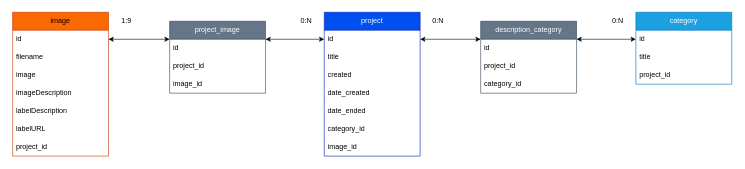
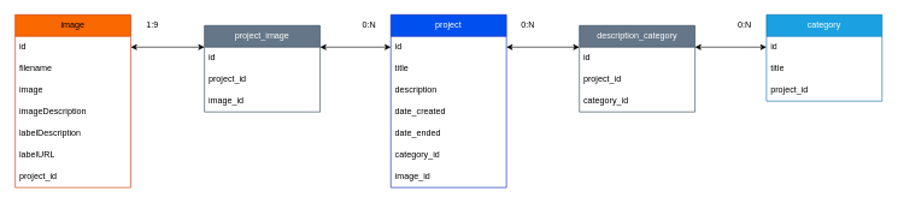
  <mxCell id="0" />
  <mxCell id="1" parent="0" />
  <mxCell id="2" value="project" style="swimlane;fontStyle=0;childLayout=stackLayout;horizontal=1;startSize=30;horizontalStack=0;resizeParent=1;resizeParentMax=0;resizeLast=0;collapsible=1;marginBottom=0;whiteSpace=wrap;html=1;rounded=0;fillColor=#0050ef;fontColor=#ffffff;strokeColor=#001DBC;" vertex="1" parent="1"><mxGeometry x="540" y="20" width="160" height="240" as="geometry" /></mxCell>
  <mxCell id="3" value="id" style="text;strokeColor=none;fillColor=none;align=left;verticalAlign=middle;spacingLeft=4;spacingRight=4;overflow=hidden;points=[[0,0.5],[1,0.5]];portConstraint=eastwest;rotatable=0;whiteSpace=wrap;html=1;" vertex="1" parent="2"><mxGeometry y="30" width="160" height="30" as="geometry" /></mxCell>
  <mxCell id="4" value="title" style="text;strokeColor=none;fillColor=none;align=left;verticalAlign=middle;spacingLeft=4;spacingRight=4;overflow=hidden;points=[[0,0.5],[1,0.5]];portConstraint=eastwest;rotatable=0;whiteSpace=wrap;html=1;" vertex="1" parent="2"><mxGeometry y="60" width="160" height="30" as="geometry" /></mxCell>
- <mxCell id="5" value="created" style="text;strokeColor=none;fillColor=none;align=left;verticalAlign=middle;spacingLeft=4;spacingRight=4;overflow=hidden;points=[[0,0.5],[1,0.5]];portConstraint=eastwest;rotatable=0;whiteSpace=wrap;html=1;" vertex="1" parent="2"><mxGeometry y="90" width="160" height="30" as="geometry" /></mxCell>
+ <mxCell id="5" value="description" style="text;strokeColor=none;fillColor=none;align=left;verticalAlign=middle;spacingLeft=4;spacingRight=4;overflow=hidden;points=[[0,0.5],[1,0.5]];portConstraint=eastwest;rotatable=0;whiteSpace=wrap;html=1;" vertex="1" parent="2"><mxGeometry y="90" width="160" height="30" as="geometry" /></mxCell>
  <mxCell id="6" value="date_created&amp;nbsp;" style="text;strokeColor=none;fillColor=none;align=left;verticalAlign=middle;spacingLeft=4;spacingRight=4;overflow=hidden;points=[[0,0.5],[1,0.5]];portConstraint=eastwest;rotatable=0;whiteSpace=wrap;html=1;" vertex="1" parent="2"><mxGeometry y="120" width="160" height="30" as="geometry" /></mxCell>
  <mxCell id="7" value="date_ended" style="text;strokeColor=none;fillColor=none;align=left;verticalAlign=middle;spacingLeft=4;spacingRight=4;overflow=hidden;points=[[0,0.5],[1,0.5]];portConstraint=eastwest;rotatable=0;whiteSpace=wrap;html=1;" vertex="1" parent="2"><mxGeometry y="150" width="160" height="30" as="geometry" /></mxCell>
  <mxCell id="8" value="category_id" style="text;strokeColor=none;fillColor=none;align=left;verticalAlign=middle;spacingLeft=4;spacingRight=4;overflow=hidden;points=[[0,0.5],[1,0.5]];portConstraint=eastwest;rotatable=0;whiteSpace=wrap;html=1;" vertex="1" parent="2"><mxGeometry y="180" width="160" height="30" as="geometry" /></mxCell>
  <mxCell id="9" value="image_id" style="text;strokeColor=none;fillColor=none;align=left;verticalAlign=middle;spacingLeft=4;spacingRight=4;overflow=hidden;points=[[0,0.5],[1,0.5]];portConstraint=eastwest;rotatable=0;whiteSpace=wrap;html=1;" vertex="1" parent="2"><mxGeometry y="210" width="160" height="30" as="geometry" /></mxCell>
  <mxCell id="10" value="category" style="swimlane;fontStyle=0;childLayout=stackLayout;horizontal=1;startSize=30;horizontalStack=0;resizeParent=1;resizeParentMax=0;resizeLast=0;collapsible=1;marginBottom=0;whiteSpace=wrap;html=1;fillColor=#1ba1e2;fontColor=#ffffff;strokeColor=#006EAF;" vertex="1" parent="1"><mxGeometry x="1060" y="20" width="160" height="120" as="geometry" /></mxCell>
  <mxCell id="11" value="id" style="text;strokeColor=none;fillColor=none;align=left;verticalAlign=middle;spacingLeft=4;spacingRight=4;overflow=hidden;points=[[0,0.5],[1,0.5]];portConstraint=eastwest;rotatable=0;whiteSpace=wrap;html=1;" vertex="1" parent="10"><mxGeometry y="30" width="160" height="30" as="geometry" /></mxCell>
  <mxCell id="12" value="title" style="text;strokeColor=none;fillColor=none;align=left;verticalAlign=middle;spacingLeft=4;spacingRight=4;overflow=hidden;points=[[0,0.5],[1,0.5]];portConstraint=eastwest;rotatable=0;whiteSpace=wrap;html=1;" vertex="1" parent="10"><mxGeometry y="60" width="160" height="30" as="geometry" /></mxCell>
  <mxCell id="13" value="project_id" style="text;strokeColor=none;fillColor=none;align=left;verticalAlign=middle;spacingLeft=4;spacingRight=4;overflow=hidden;points=[[0,0.5],[1,0.5]];portConstraint=eastwest;rotatable=0;whiteSpace=wrap;html=1;" vertex="1" parent="10"><mxGeometry y="90" width="160" height="30" as="geometry" /></mxCell>
  <mxCell id="14" value="image" style="swimlane;fontStyle=0;childLayout=stackLayout;horizontal=1;startSize=30;horizontalStack=0;resizeParent=1;resizeParentMax=0;resizeLast=0;collapsible=1;marginBottom=0;whiteSpace=wrap;html=1;fillColor=#fa6800;strokeColor=#C73500;fontColor=#000000;" vertex="1" parent="1"><mxGeometry x="20" y="20" width="160" height="240" as="geometry" /></mxCell>
  <mxCell id="15" value="id" style="text;strokeColor=none;fillColor=none;align=left;verticalAlign=middle;spacingLeft=4;spacingRight=4;overflow=hidden;points=[[0,0.5],[1,0.5]];portConstraint=eastwest;rotatable=0;whiteSpace=wrap;html=1;" vertex="1" parent="14"><mxGeometry y="30" width="160" height="30" as="geometry" /></mxCell>
  <mxCell id="16" value="filename" style="text;strokeColor=none;fillColor=none;align=left;verticalAlign=middle;spacingLeft=4;spacingRight=4;overflow=hidden;points=[[0,0.5],[1,0.5]];portConstraint=eastwest;rotatable=0;whiteSpace=wrap;html=1;" vertex="1" parent="14"><mxGeometry y="60" width="160" height="30" as="geometry" /></mxCell>
  <mxCell id="17" value="image" style="text;strokeColor=none;fillColor=none;align=left;verticalAlign=middle;spacingLeft=4;spacingRight=4;overflow=hidden;points=[[0,0.5],[1,0.5]];portConstraint=eastwest;rotatable=0;whiteSpace=wrap;html=1;" vertex="1" parent="14"><mxGeometry y="90" width="160" height="30" as="geometry" /></mxCell>
  <mxCell id="18" value="imageDescription" style="text;strokeColor=none;fillColor=none;align=left;verticalAlign=middle;spacingLeft=4;spacingRight=4;overflow=hidden;points=[[0,0.5],[1,0.5]];portConstraint=eastwest;rotatable=0;whiteSpace=wrap;html=1;" vertex="1" parent="14"><mxGeometry y="120" width="160" height="30" as="geometry" /></mxCell>
  <mxCell id="19" value="labelDescription" style="text;strokeColor=none;fillColor=none;align=left;verticalAlign=middle;spacingLeft=4;spacingRight=4;overflow=hidden;points=[[0,0.5],[1,0.5]];portConstraint=eastwest;rotatable=0;whiteSpace=wrap;html=1;" vertex="1" parent="14"><mxGeometry y="150" width="160" height="30" as="geometry" /></mxCell>
  <mxCell id="20" value="labelURL" style="text;strokeColor=none;fillColor=none;align=left;verticalAlign=middle;spacingLeft=4;spacingRight=4;overflow=hidden;points=[[0,0.5],[1,0.5]];portConstraint=eastwest;rotatable=0;whiteSpace=wrap;html=1;" vertex="1" parent="14"><mxGeometry y="180" width="160" height="30" as="geometry" /></mxCell>
  <mxCell id="21" value="project_id" style="text;strokeColor=none;fillColor=none;align=left;verticalAlign=middle;spacingLeft=4;spacingRight=4;overflow=hidden;points=[[0,0.5],[1,0.5]];portConstraint=eastwest;rotatable=0;whiteSpace=wrap;html=1;" vertex="1" parent="14"><mxGeometry y="210" width="160" height="30" as="geometry" /></mxCell>
  <mxCell id="22" value="" style="endArrow=classic;startArrow=classic;html=1;rounded=0;exitX=0;exitY=0.5;exitDx=0;exitDy=0;entryX=1;entryY=0.25;entryDx=0;entryDy=0;" edge="1" parent="1" source="3" target="27"><mxGeometry width="50" height="50" relative="1" as="geometry"><mxPoint x="620" y="270" as="sourcePoint" /><mxPoint x="420" y="65" as="targetPoint" /></mxGeometry></mxCell>
  <mxCell id="23" value="0:N" style="text;html=1;align=center;verticalAlign=middle;whiteSpace=wrap;rounded=0;" vertex="1" parent="1"><mxGeometry x="480" y="20" width="60" height="30" as="geometry" /></mxCell>
  <mxCell id="24" value="1:9" style="text;html=1;align=center;verticalAlign=middle;whiteSpace=wrap;rounded=0;" vertex="1" parent="1"><mxGeometry x="180" y="20" width="60" height="30" as="geometry" /></mxCell>
  <mxCell id="25" value="0:N" style="text;html=1;align=center;verticalAlign=middle;whiteSpace=wrap;rounded=0;" vertex="1" parent="1"><mxGeometry x="700" y="20" width="60" height="30" as="geometry" /></mxCell>
  <mxCell id="26" value="0:N" style="text;html=1;align=center;verticalAlign=middle;whiteSpace=wrap;rounded=0;" vertex="1" parent="1"><mxGeometry x="1000" y="20" width="60" height="30" as="geometry" /></mxCell>
  <mxCell id="27" value="project_image" style="swimlane;fontStyle=0;childLayout=stackLayout;horizontal=1;startSize=30;horizontalStack=0;resizeParent=1;resizeParentMax=0;resizeLast=0;collapsible=1;marginBottom=0;whiteSpace=wrap;html=1;fillColor=#647687;fontColor=#ffffff;strokeColor=#314354;" vertex="1" parent="1"><mxGeometry x="282" y="35" width="160" height="120" as="geometry" /></mxCell>
  <mxCell id="28" value="id" style="text;strokeColor=none;fillColor=none;align=left;verticalAlign=middle;spacingLeft=4;spacingRight=4;overflow=hidden;points=[[0,0.5],[1,0.5]];portConstraint=eastwest;rotatable=0;whiteSpace=wrap;html=1;" vertex="1" parent="27"><mxGeometry y="30" width="160" height="30" as="geometry" /></mxCell>
  <mxCell id="29" value="project_id" style="text;strokeColor=none;fillColor=none;align=left;verticalAlign=middle;spacingLeft=4;spacingRight=4;overflow=hidden;points=[[0,0.5],[1,0.5]];portConstraint=eastwest;rotatable=0;whiteSpace=wrap;html=1;" vertex="1" parent="27"><mxGeometry y="60" width="160" height="30" as="geometry" /></mxCell>
  <mxCell id="30" value="image_id" style="text;strokeColor=none;fillColor=none;align=left;verticalAlign=middle;spacingLeft=4;spacingRight=4;overflow=hidden;points=[[0,0.5],[1,0.5]];portConstraint=eastwest;rotatable=0;whiteSpace=wrap;html=1;" vertex="1" parent="27"><mxGeometry y="90" width="160" height="30" as="geometry" /></mxCell>
  <mxCell id="31" value="description_category" style="swimlane;fontStyle=0;childLayout=stackLayout;horizontal=1;startSize=30;horizontalStack=0;resizeParent=1;resizeParentMax=0;resizeLast=0;collapsible=1;marginBottom=0;whiteSpace=wrap;html=1;fillColor=#647687;fontColor=#ffffff;strokeColor=#314354;" vertex="1" parent="1"><mxGeometry x="801" y="35" width="160" height="120" as="geometry" /></mxCell>
  <mxCell id="32" value="id" style="text;strokeColor=none;fillColor=none;align=left;verticalAlign=middle;spacingLeft=4;spacingRight=4;overflow=hidden;points=[[0,0.5],[1,0.5]];portConstraint=eastwest;rotatable=0;whiteSpace=wrap;html=1;" vertex="1" parent="31"><mxGeometry y="30" width="160" height="30" as="geometry" /></mxCell>
  <mxCell id="33" value="project_id" style="text;strokeColor=none;fillColor=none;align=left;verticalAlign=middle;spacingLeft=4;spacingRight=4;overflow=hidden;points=[[0,0.5],[1,0.5]];portConstraint=eastwest;rotatable=0;whiteSpace=wrap;html=1;" vertex="1" parent="31"><mxGeometry y="60" width="160" height="30" as="geometry" /></mxCell>
  <mxCell id="34" value="category_id" style="text;strokeColor=none;fillColor=none;align=left;verticalAlign=middle;spacingLeft=4;spacingRight=4;overflow=hidden;points=[[0,0.5],[1,0.5]];portConstraint=eastwest;rotatable=0;whiteSpace=wrap;html=1;" vertex="1" parent="31"><mxGeometry y="90" width="160" height="30" as="geometry" /></mxCell>
  <mxCell id="35" value="" style="endArrow=classic;startArrow=classic;html=1;rounded=0;exitX=1;exitY=0.5;exitDx=0;exitDy=0;entryX=0;entryY=0.25;entryDx=0;entryDy=0;" edge="1" parent="1" source="15" target="27"><mxGeometry width="50" height="50" relative="1" as="geometry"><mxPoint x="620" y="270" as="sourcePoint" /><mxPoint x="670" y="220" as="targetPoint" /></mxGeometry></mxCell>
  <mxCell id="36" value="" style="endArrow=classic;startArrow=classic;html=1;rounded=0;exitX=1;exitY=0.5;exitDx=0;exitDy=0;entryX=0;entryY=0.25;entryDx=0;entryDy=0;" edge="1" parent="1" source="3" target="31"><mxGeometry width="50" height="50" relative="1" as="geometry"><mxPoint x="620" y="270" as="sourcePoint" /><mxPoint x="670" y="220" as="targetPoint" /></mxGeometry></mxCell>
  <mxCell id="37" value="" style="endArrow=classic;startArrow=classic;html=1;rounded=0;exitX=0;exitY=0.5;exitDx=0;exitDy=0;entryX=1;entryY=0.25;entryDx=0;entryDy=0;" edge="1" parent="1" source="11" target="31"><mxGeometry width="50" height="50" relative="1" as="geometry"><mxPoint x="620" y="270" as="sourcePoint" /><mxPoint x="670" y="220" as="targetPoint" /></mxGeometry></mxCell>
